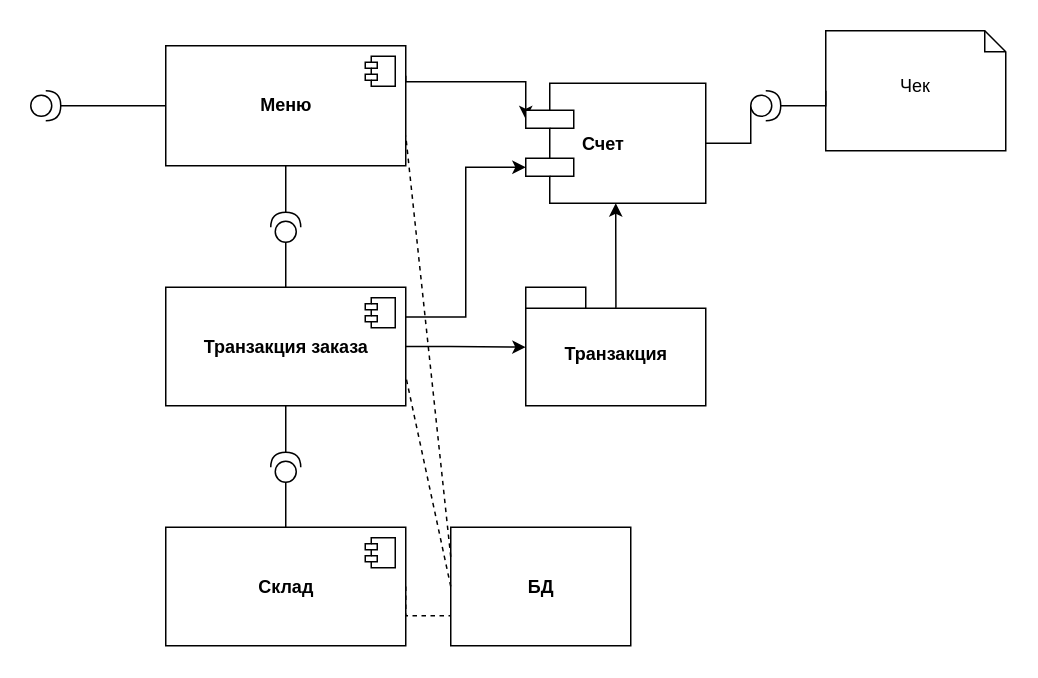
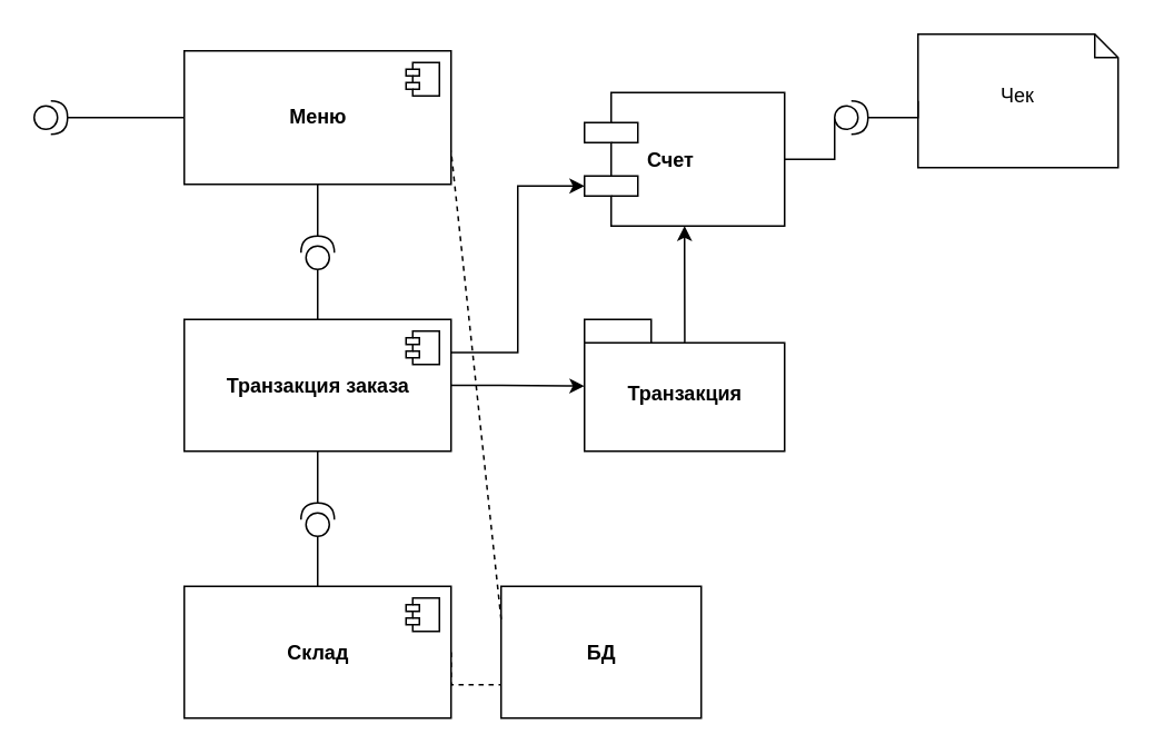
  <mxCell id="0" />
  <mxCell id="1" parent="0" />
- <mxCell id="2" style="edgeStyle=orthogonalEdgeStyle;rounded=0;orthogonalLoop=1;jettySize=auto;html=1;exitX=1;exitY=0.25;exitDx=0;exitDy=0;startArrow=none;startFill=0;endArrow=classic;endFill=1;entryX=0;entryY=0.3;entryDx=0;entryDy=0;" edge="1" parent="1" source="4" target="16"><mxGeometry relative="1" as="geometry"><mxPoint x="340" y="50.333" as="targetPoint" /><Array as="points"><mxPoint x="270" y="54" /></Array></mxGeometry></mxCell>
  <mxCell id="3" style="edgeStyle=orthogonalEdgeStyle;rounded=0;orthogonalLoop=1;jettySize=auto;html=1;exitX=0.5;exitY=1;exitDx=0;exitDy=0;entryX=1;entryY=0.5;entryDx=0;entryDy=0;entryPerimeter=0;startArrow=none;startFill=0;endArrow=none;endFill=0;" edge="1" parent="1" source="4" target="23"><mxGeometry relative="1" as="geometry" /></mxCell>
  <mxCell id="4" value="&lt;b&gt;Меню&lt;/b&gt;" style="html=1;" vertex="1" parent="1"><mxGeometry x="110" y="30" width="160" height="80" as="geometry" /></mxCell>
  <mxCell id="5" value="" style="shape=component;jettyWidth=8;jettyHeight=4;" vertex="1" parent="4"><mxGeometry x="1" width="20" height="20" relative="1" as="geometry"><mxPoint x="-27" y="7" as="offset" /></mxGeometry></mxCell>
  <mxCell id="6" style="edgeStyle=orthogonalEdgeStyle;rounded=0;orthogonalLoop=1;jettySize=auto;html=1;exitX=1;exitY=0.5;exitDx=0;exitDy=0;entryX=0;entryY=0.506;entryDx=0;entryDy=0;entryPerimeter=0;" edge="1" parent="1" source="9" target="17"><mxGeometry relative="1" as="geometry"><Array as="points"><mxPoint x="300" y="231" /><mxPoint x="300" y="231" /></Array></mxGeometry></mxCell>
  <mxCell id="7" style="edgeStyle=orthogonalEdgeStyle;rounded=0;orthogonalLoop=1;jettySize=auto;html=1;exitX=1;exitY=0.25;exitDx=0;exitDy=0;entryX=0;entryY=0.7;entryDx=0;entryDy=0;startArrow=none;startFill=0;endArrow=classic;endFill=1;" edge="1" parent="1" source="9" target="16"><mxGeometry relative="1" as="geometry" /></mxCell>
  <mxCell id="8" style="edgeStyle=orthogonalEdgeStyle;rounded=0;orthogonalLoop=1;jettySize=auto;html=1;exitX=0.5;exitY=1;exitDx=0;exitDy=0;entryX=1;entryY=0.5;entryDx=0;entryDy=0;entryPerimeter=0;startArrow=none;startFill=0;endArrow=none;endFill=0;" edge="1" parent="1" source="9" target="25"><mxGeometry relative="1" as="geometry" /></mxCell>
  <mxCell id="9" value="&lt;b&gt;Транзакция заказа&lt;/b&gt;" style="html=1;" vertex="1" parent="1"><mxGeometry x="110" y="191" width="160" height="79" as="geometry" /></mxCell>
  <mxCell id="10" value="" style="shape=component;jettyWidth=8;jettyHeight=4;" vertex="1" parent="9"><mxGeometry x="1" width="20" height="20" relative="1" as="geometry"><mxPoint x="-27" y="7" as="offset" /></mxGeometry></mxCell>
  <mxCell id="11" style="edgeStyle=orthogonalEdgeStyle;rounded=0;orthogonalLoop=1;jettySize=auto;html=1;exitX=1;exitY=0.5;exitDx=0;exitDy=0;entryX=0;entryY=0.5;entryDx=0;entryDy=0;startArrow=none;startFill=0;endArrow=none;endFill=0;dashed=1;" edge="1" parent="1" source="12" target="18"><mxGeometry relative="1" as="geometry"><Array as="points"><mxPoint x="270" y="410" /><mxPoint x="350" y="410" /></Array></mxGeometry></mxCell>
  <mxCell id="12" value="&lt;b&gt;Склад&lt;/b&gt;" style="html=1;" vertex="1" parent="1"><mxGeometry x="110" y="351" width="160" height="79" as="geometry" /></mxCell>
  <mxCell id="13" value="" style="shape=component;jettyWidth=8;jettyHeight=4;" vertex="1" parent="12"><mxGeometry x="1" width="20" height="20" relative="1" as="geometry"><mxPoint x="-27" y="7" as="offset" /></mxGeometry></mxCell>
  <mxCell id="14" style="edgeStyle=orthogonalEdgeStyle;rounded=0;orthogonalLoop=1;jettySize=auto;html=1;exitX=0.5;exitY=1;exitDx=0;exitDy=0;entryX=0.501;entryY=0.174;entryDx=0;entryDy=0;entryPerimeter=0;startArrow=classic;startFill=1;endArrow=none;endFill=0;" edge="1" parent="1" source="16" target="17"><mxGeometry relative="1" as="geometry"><Array as="points"><mxPoint x="410" y="151" /></Array></mxGeometry></mxCell>
  <mxCell id="15" style="edgeStyle=orthogonalEdgeStyle;rounded=0;orthogonalLoop=1;jettySize=auto;html=1;exitX=1;exitY=0.5;exitDx=0;exitDy=0;entryX=0;entryY=0.5;entryDx=0;entryDy=0;entryPerimeter=0;startArrow=none;startFill=0;endArrow=none;endFill=0;" edge="1" parent="1" source="16" target="21"><mxGeometry relative="1" as="geometry" /></mxCell>
  <mxCell id="16" value="Счет" style="shape=component;align=left;spacingLeft=36;fontStyle=1" vertex="1" parent="1"><mxGeometry x="350" y="55" width="120" height="80" as="geometry" /></mxCell>
  <mxCell id="17" value="Транзакция" style="shape=folder;fontStyle=1;spacingTop=10;tabWidth=40;tabHeight=14;tabPosition=left;html=1;" vertex="1" parent="1"><mxGeometry x="350" y="191" width="120" height="79" as="geometry" /></mxCell>
  <mxCell id="18" value="&lt;b&gt;БД&lt;/b&gt;" style="html=1;" vertex="1" parent="1"><mxGeometry x="300" y="351" width="120" height="79" as="geometry" /></mxCell>
  <mxCell id="19" value="Чек&lt;br&gt;" style="shape=note;whiteSpace=wrap;html=1;size=14;verticalAlign=middle;align=center;spacingTop=-6;" vertex="1" parent="1"><mxGeometry x="550" y="20" width="120" height="80" as="geometry" /></mxCell>
  <mxCell id="20" style="edgeStyle=orthogonalEdgeStyle;rounded=0;orthogonalLoop=1;jettySize=auto;html=1;exitX=1;exitY=0.5;exitDx=0;exitDy=0;exitPerimeter=0;entryX=0;entryY=0.5;entryDx=0;entryDy=0;entryPerimeter=0;startArrow=none;startFill=0;endArrow=none;endFill=0;" edge="1" parent="1" source="21" target="19"><mxGeometry relative="1" as="geometry" /></mxCell>
  <mxCell id="21" value="" style="shape=providedRequiredInterface;html=1;verticalLabelPosition=bottom;" vertex="1" parent="1"><mxGeometry x="500" y="60" width="20" height="20" as="geometry" /></mxCell>
  <mxCell id="22" style="edgeStyle=orthogonalEdgeStyle;rounded=0;orthogonalLoop=1;jettySize=auto;html=1;exitX=0;exitY=0.5;exitDx=0;exitDy=0;exitPerimeter=0;startArrow=none;startFill=0;endArrow=none;endFill=0;entryX=0.5;entryY=0;entryDx=0;entryDy=0;" edge="1" parent="1" source="23" target="9"><mxGeometry relative="1" as="geometry"><mxPoint x="190" y="180" as="targetPoint" /></mxGeometry></mxCell>
  <mxCell id="23" value="" style="shape=providedRequiredInterface;html=1;verticalLabelPosition=bottom;direction=north;" vertex="1" parent="1"><mxGeometry x="180" y="141" width="20" height="20" as="geometry" /></mxCell>
  <mxCell id="24" style="edgeStyle=orthogonalEdgeStyle;rounded=0;orthogonalLoop=1;jettySize=auto;html=1;exitX=0;exitY=0.5;exitDx=0;exitDy=0;exitPerimeter=0;entryX=0.5;entryY=0;entryDx=0;entryDy=0;startArrow=none;startFill=0;endArrow=none;endFill=0;" edge="1" parent="1" source="25" target="12"><mxGeometry relative="1" as="geometry" /></mxCell>
  <mxCell id="25" value="" style="shape=providedRequiredInterface;html=1;verticalLabelPosition=bottom;direction=north;" vertex="1" parent="1"><mxGeometry x="180" y="301" width="20" height="20" as="geometry" /></mxCell>
  <mxCell id="26" style="edgeStyle=orthogonalEdgeStyle;rounded=0;orthogonalLoop=1;jettySize=auto;html=1;exitX=1;exitY=0.5;exitDx=0;exitDy=0;exitPerimeter=0;entryX=0;entryY=0.5;entryDx=0;entryDy=0;startArrow=none;startFill=0;endArrow=none;endFill=0;" edge="1" parent="1" source="27" target="4"><mxGeometry relative="1" as="geometry" /></mxCell>
  <mxCell id="27" value="" style="shape=providedRequiredInterface;html=1;verticalLabelPosition=bottom;" vertex="1" parent="1"><mxGeometry x="20" y="60" width="20" height="20" as="geometry" /></mxCell>
  <mxCell id="28" value="" style="endArrow=none;dashed=1;html=1;entryX=1;entryY=0.75;entryDx=0;entryDy=0;exitX=0;exitY=0.25;exitDx=0;exitDy=0;" edge="1" parent="1" source="18" target="4"><mxGeometry width="50" height="50" relative="1" as="geometry"><mxPoint x="20" y="500" as="sourcePoint" /><mxPoint x="70" y="450" as="targetPoint" /></mxGeometry></mxCell>
- <mxCell id="29" value="" style="endArrow=none;dashed=1;html=1;entryX=1;entryY=0.75;entryDx=0;entryDy=0;exitX=0;exitY=0.5;exitDx=0;exitDy=0;" edge="1" parent="1" source="18" target="9"><mxGeometry width="50" height="50" relative="1" as="geometry"><mxPoint x="20" y="500" as="sourcePoint" /><mxPoint x="70" y="450" as="targetPoint" /></mxGeometry></mxCell>
